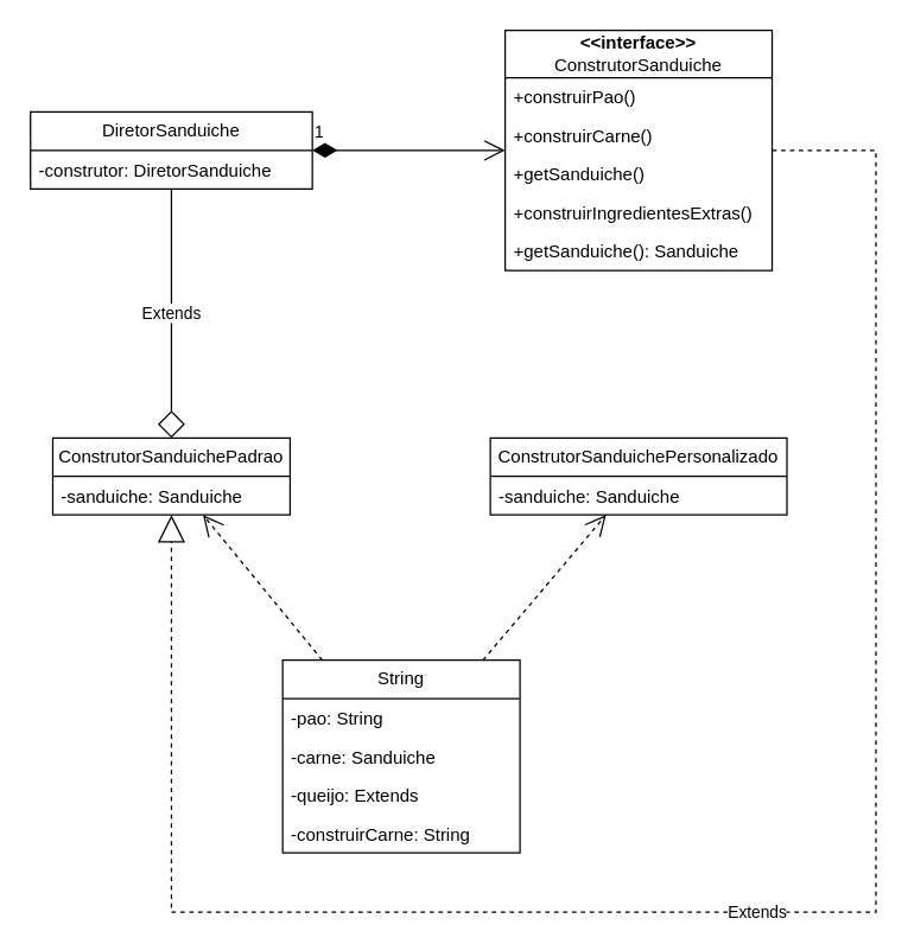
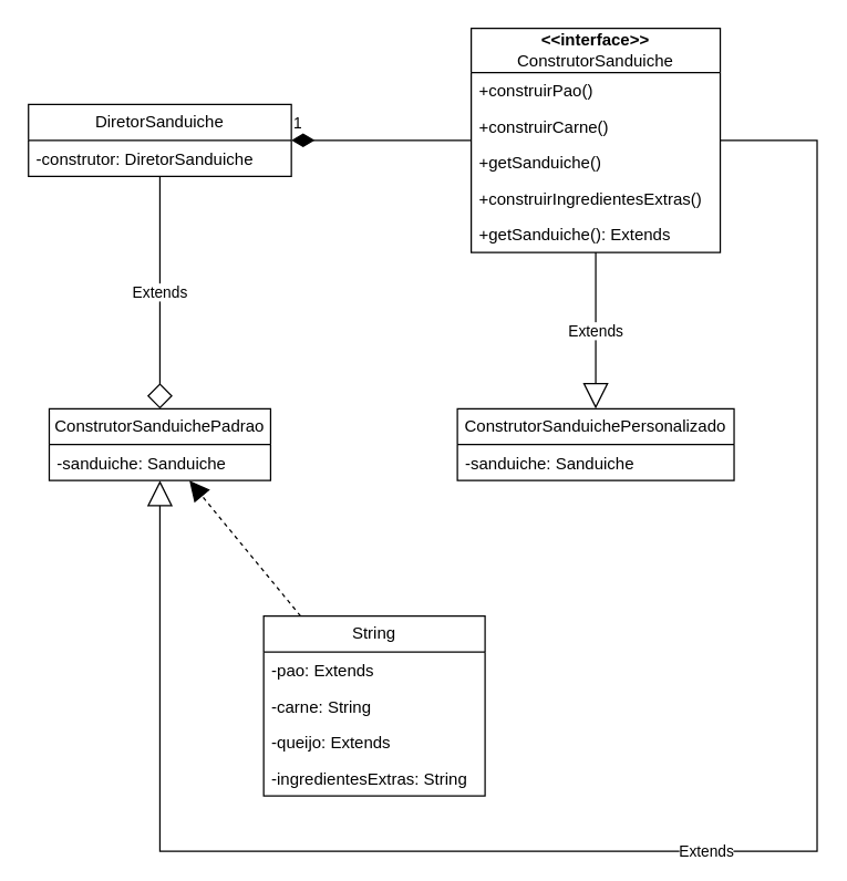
  <mxCell id="0" />
  <mxCell id="1" parent="0" />
  <mxCell id="2" value="&lt;div&gt;&lt;b&gt;&amp;lt;&amp;lt;interface&amp;gt;&amp;gt;&lt;/b&gt;&lt;/div&gt;ConstrutorSanduiche" style="swimlane;fontStyle=0;childLayout=stackLayout;horizontal=1;startSize=32;fillColor=none;horizontalStack=0;resizeParent=1;resizeParentMax=0;resizeLast=0;collapsible=1;marginBottom=0;whiteSpace=wrap;html=1;" parent="1" vertex="1"><mxGeometry x="340" y="20" width="180" height="162" as="geometry" /></mxCell>
  <mxCell id="3" value="+construirPao()" style="text;strokeColor=none;fillColor=none;align=left;verticalAlign=top;spacingLeft=4;spacingRight=4;overflow=hidden;rotatable=0;points=[[0,0.5],[1,0.5]];portConstraint=eastwest;whiteSpace=wrap;html=1;" parent="2" vertex="1"><mxGeometry y="32" width="180" height="26" as="geometry" /></mxCell>
  <mxCell id="4" value="+construirCarne()" style="text;strokeColor=none;fillColor=none;align=left;verticalAlign=top;spacingLeft=4;spacingRight=4;overflow=hidden;rotatable=0;points=[[0,0.5],[1,0.5]];portConstraint=eastwest;whiteSpace=wrap;html=1;" parent="2" vertex="1"><mxGeometry y="58" width="180" height="26" as="geometry" /></mxCell>
  <mxCell id="5" value="+getSanduiche()" style="text;strokeColor=none;fillColor=none;align=left;verticalAlign=top;spacingLeft=4;spacingRight=4;overflow=hidden;rotatable=0;points=[[0,0.5],[1,0.5]];portConstraint=eastwest;whiteSpace=wrap;html=1;" parent="2" vertex="1"><mxGeometry y="84" width="180" height="26" as="geometry" /></mxCell>
  <mxCell id="6" value="+construirIngredientesExtras()" style="text;strokeColor=none;fillColor=none;align=left;verticalAlign=top;spacingLeft=4;spacingRight=4;overflow=hidden;rotatable=0;points=[[0,0.5],[1,0.5]];portConstraint=eastwest;whiteSpace=wrap;html=1;" parent="2" vertex="1"><mxGeometry y="110" width="180" height="26" as="geometry" /></mxCell>
- <mxCell id="7" value="+getSanduiche(): Sanduiche" style="text;strokeColor=none;fillColor=none;align=left;verticalAlign=top;spacingLeft=4;spacingRight=4;overflow=hidden;rotatable=0;points=[[0,0.5],[1,0.5]];portConstraint=eastwest;whiteSpace=wrap;html=1;" parent="2" vertex="1"><mxGeometry y="136" width="180" height="26" as="geometry" /></mxCell>
+ <mxCell id="7" value="+getSanduiche(): Extends" style="text;strokeColor=none;fillColor=none;align=left;verticalAlign=top;spacingLeft=4;spacingRight=4;overflow=hidden;rotatable=0;points=[[0,0.5],[1,0.5]];portConstraint=eastwest;whiteSpace=wrap;html=1;" parent="2" vertex="1"><mxGeometry y="136" width="180" height="26" as="geometry" /></mxCell>
  <mxCell id="8" value="ConstrutorSanduichePadrao" style="swimlane;fontStyle=0;childLayout=stackLayout;horizontal=1;startSize=26;fillColor=none;horizontalStack=0;resizeParent=1;resizeParentMax=0;resizeLast=0;collapsible=1;marginBottom=0;whiteSpace=wrap;html=1;" parent="1" vertex="1"><mxGeometry x="35" y="295" width="160" height="52" as="geometry" /></mxCell>
  <mxCell id="9" value="-sanduiche: Sanduiche" style="text;strokeColor=none;fillColor=none;align=left;verticalAlign=top;spacingLeft=4;spacingRight=4;overflow=hidden;rotatable=0;points=[[0,0.5],[1,0.5]];portConstraint=eastwest;whiteSpace=wrap;html=1;" parent="8" vertex="1"><mxGeometry y="26" width="160" height="26" as="geometry" /></mxCell>
  <mxCell id="10" value="ConstrutorSanduichePersonalizado" style="swimlane;fontStyle=0;childLayout=stackLayout;horizontal=1;startSize=26;fillColor=none;horizontalStack=0;resizeParent=1;resizeParentMax=0;resizeLast=0;collapsible=1;marginBottom=0;whiteSpace=wrap;html=1;" parent="1" vertex="1"><mxGeometry x="330" y="295" width="200" height="52" as="geometry" /></mxCell>
  <mxCell id="11" value="-sanduiche: Sanduiche" style="text;strokeColor=none;fillColor=none;align=left;verticalAlign=top;spacingLeft=4;spacingRight=4;overflow=hidden;rotatable=0;points=[[0,0.5],[1,0.5]];portConstraint=eastwest;whiteSpace=wrap;html=1;" parent="10" vertex="1"><mxGeometry y="26" width="200" height="26" as="geometry" /></mxCell>
  <mxCell id="12" value="DiretorSanduiche" style="swimlane;fontStyle=0;childLayout=stackLayout;horizontal=1;startSize=26;fillColor=none;horizontalStack=0;resizeParent=1;resizeParentMax=0;resizeLast=0;collapsible=1;marginBottom=0;whiteSpace=wrap;html=1;" parent="1" vertex="1"><mxGeometry x="20" y="75" width="190" height="52" as="geometry" /></mxCell>
  <mxCell id="13" value="-construtor: DiretorSanduiche" style="text;strokeColor=none;fillColor=none;align=left;verticalAlign=top;spacingLeft=4;spacingRight=4;overflow=hidden;rotatable=0;points=[[0,0.5],[1,0.5]];portConstraint=eastwest;whiteSpace=wrap;html=1;" parent="12" vertex="1"><mxGeometry y="26" width="190" height="26" as="geometry" /></mxCell>
  <mxCell id="14" value="String" style="swimlane;fontStyle=0;childLayout=stackLayout;horizontal=1;startSize=26;fillColor=none;horizontalStack=0;resizeParent=1;resizeParentMax=0;resizeLast=0;collapsible=1;marginBottom=0;whiteSpace=wrap;html=1;" parent="1" vertex="1"><mxGeometry x="190" y="445" width="160" height="130" as="geometry" /></mxCell>
- <mxCell id="15" value="-pao: String" style="text;strokeColor=none;fillColor=none;align=left;verticalAlign=top;spacingLeft=4;spacingRight=4;overflow=hidden;rotatable=0;points=[[0,0.5],[1,0.5]];portConstraint=eastwest;whiteSpace=wrap;html=1;" parent="14" vertex="1"><mxGeometry y="26" width="160" height="26" as="geometry" /></mxCell>
- <mxCell id="16" value="-carne: Sanduiche" style="text;strokeColor=none;fillColor=none;align=left;verticalAlign=top;spacingLeft=4;spacingRight=4;overflow=hidden;rotatable=0;points=[[0,0.5],[1,0.5]];portConstraint=eastwest;whiteSpace=wrap;html=1;" parent="14" vertex="1"><mxGeometry y="52" width="160" height="26" as="geometry" /></mxCell>
+ <mxCell id="15" value="-pao: Extends" style="text;strokeColor=none;fillColor=none;align=left;verticalAlign=top;spacingLeft=4;spacingRight=4;overflow=hidden;rotatable=0;points=[[0,0.5],[1,0.5]];portConstraint=eastwest;whiteSpace=wrap;html=1;" parent="14" vertex="1"><mxGeometry y="26" width="160" height="26" as="geometry" /></mxCell>
+ <mxCell id="16" value="-carne: String" style="text;strokeColor=none;fillColor=none;align=left;verticalAlign=top;spacingLeft=4;spacingRight=4;overflow=hidden;rotatable=0;points=[[0,0.5],[1,0.5]];portConstraint=eastwest;whiteSpace=wrap;html=1;" parent="14" vertex="1"><mxGeometry y="52" width="160" height="26" as="geometry" /></mxCell>
  <mxCell id="17" value="-queijo: Extends" style="text;strokeColor=none;fillColor=none;align=left;verticalAlign=top;spacingLeft=4;spacingRight=4;overflow=hidden;rotatable=0;points=[[0,0.5],[1,0.5]];portConstraint=eastwest;whiteSpace=wrap;html=1;" parent="14" vertex="1"><mxGeometry y="78" width="160" height="26" as="geometry" /></mxCell>
- <mxCell id="18" value="-construirCarne: String" style="text;strokeColor=none;fillColor=none;align=left;verticalAlign=top;spacingLeft=4;spacingRight=4;overflow=hidden;rotatable=0;points=[[0,0.5],[1,0.5]];portConstraint=eastwest;whiteSpace=wrap;html=1;" parent="14" vertex="1"><mxGeometry y="104" width="160" height="26" as="geometry" /></mxCell>
- <mxCell id="19" value="1" style="endArrow=open;html=1;endSize=12;startArrow=diamondThin;startSize=14;startFill=1;edgeStyle=orthogonalEdgeStyle;align=left;verticalAlign=bottom;rounded=0;" parent="1" source="12" target="2" edge="1"><mxGeometry x="-1" y="3" relative="1" as="geometry"><mxPoint x="310" y="275" as="sourcePoint" /><mxPoint x="470" y="275" as="targetPoint" /></mxGeometry></mxCell>
- <mxCell id="20" value="" style="endArrow=open;endSize=12;dashed=1;html=1;rounded=0;" parent="1" source="14" target="8" edge="1"><mxGeometry width="160" relative="1" as="geometry"><mxPoint x="310" y="275" as="sourcePoint" /><mxPoint x="470" y="275" as="targetPoint" /></mxGeometry></mxCell>
- <mxCell id="21" value="" style="endArrow=open;endSize=12;dashed=1;html=1;rounded=0;" parent="1" source="14" target="10" edge="1"><mxGeometry width="160" relative="1" as="geometry"><mxPoint x="139" y="325" as="sourcePoint" /><mxPoint x="183" y="173" as="targetPoint" /></mxGeometry></mxCell>
+ <mxCell id="18" value="-ingredientesExtras: String" style="text;strokeColor=none;fillColor=none;align=left;verticalAlign=top;spacingLeft=4;spacingRight=4;overflow=hidden;rotatable=0;points=[[0,0.5],[1,0.5]];portConstraint=eastwest;whiteSpace=wrap;html=1;" parent="14" vertex="1"><mxGeometry y="104" width="160" height="26" as="geometry" /></mxCell>
+ <mxCell id="19" value="1" style="endArrow=none;html=1;endSize=12;startArrow=diamondThin;startSize=14;startFill=1;edgeStyle=orthogonalEdgeStyle;align=left;verticalAlign=bottom;rounded=0;" parent="1" source="12" target="2" edge="1"><mxGeometry x="-1" y="3" relative="1" as="geometry"><mxPoint x="310" y="275" as="sourcePoint" /><mxPoint x="470" y="275" as="targetPoint" /></mxGeometry></mxCell>
+ <mxCell id="20" value="" style="endArrow=block;endSize=12;dashed=1;html=1;rounded=0;" parent="1" source="14" target="8" edge="1"><mxGeometry width="160" relative="1" as="geometry"><mxPoint x="310" y="275" as="sourcePoint" /><mxPoint x="470" y="275" as="targetPoint" /></mxGeometry></mxCell>
  <mxCell id="22" value="Extends" style="endArrow=diamond;endSize=16;endFill=0;html=1;rounded=0;" parent="1" source="12" target="8" edge="1"><mxGeometry width="160" relative="1" as="geometry"><mxPoint x="550" y="137" as="sourcePoint" /><mxPoint x="500" y="140" as="targetPoint" /></mxGeometry></mxCell>
- <mxCell id="24" value="Extends" style="endArrow=block;endSize=16;endFill=0;html=1;rounded=0;dashed=1;" parent="1" source="2" target="8" edge="1"><mxGeometry width="160" relative="1" as="geometry"><mxPoint x="555" y="258" as="sourcePoint" /><mxPoint x="436" y="173" as="targetPoint" /><Array as="points"><mxPoint x="590" y="101" /><mxPoint x="590" y="615" /><mxPoint x="115" y="615" /></Array></mxGeometry></mxCell>
+ <mxCell id="23" value="Extends" style="endArrow=block;endSize=16;endFill=0;html=1;rounded=0;" parent="1" source="2" target="10" edge="1"><mxGeometry width="160" relative="1" as="geometry"><mxPoint x="317" y="67" as="sourcePoint" /><mxPoint x="373" y="121" as="targetPoint" /></mxGeometry></mxCell>
+ <mxCell id="24" value="Extends" style="endArrow=block;endSize=16;endFill=0;html=1;rounded=0;" parent="1" source="2" target="8" edge="1"><mxGeometry width="160" relative="1" as="geometry"><mxPoint x="555" y="258" as="sourcePoint" /><mxPoint x="436" y="173" as="targetPoint" /><Array as="points"><mxPoint x="590" y="101" /><mxPoint x="590" y="615" /><mxPoint x="115" y="615" /></Array></mxGeometry></mxCell>
